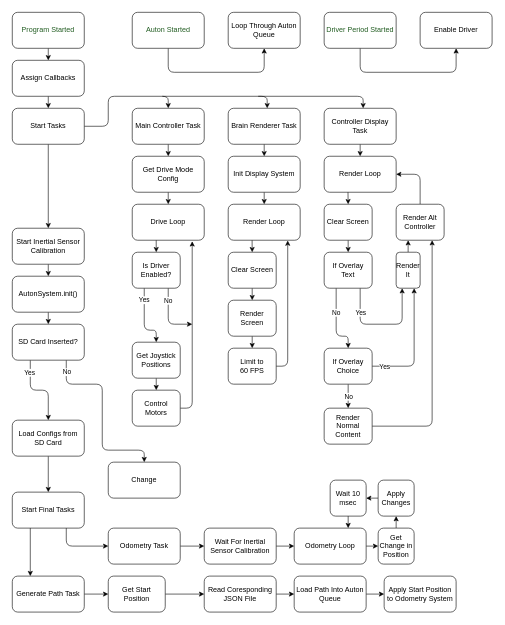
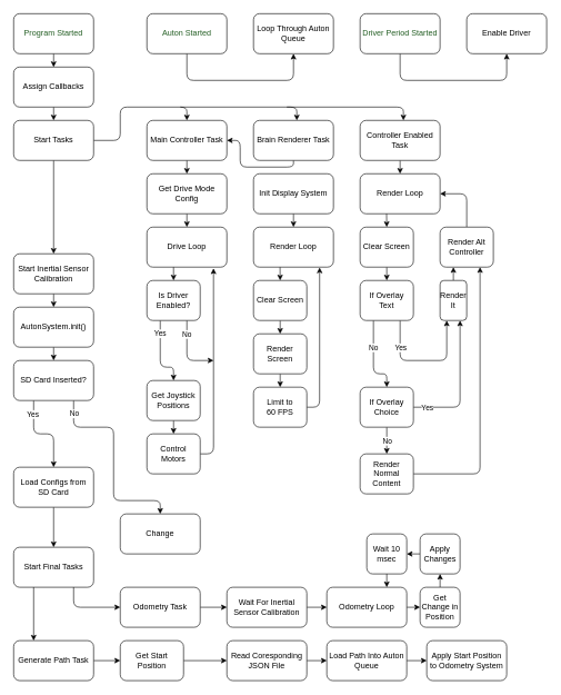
  <mxCell id="0" />
  <mxCell id="1" parent="0" />
  <mxCell id="2" style="edgeStyle=none;html=1;exitX=0.5;exitY=1;exitDx=0;exitDy=0;entryX=0.5;entryY=0;entryDx=0;entryDy=0;rounded=1;" edge="1" parent="1" source="3" target="11"><mxGeometry relative="1" as="geometry" /></mxCell>
  <mxCell id="3" value="Program Started" style="rounded=1;whiteSpace=wrap;html=1;fontColor=#215C21;" vertex="1" parent="1"><mxGeometry x="20" y="20" width="120" height="60" as="geometry" /></mxCell>
  <mxCell id="4" style="edgeStyle=orthogonalEdgeStyle;html=1;exitX=0.5;exitY=1;exitDx=0;exitDy=0;entryX=0.5;entryY=1;entryDx=0;entryDy=0;rounded=1;labelBorderColor=none;" edge="1" parent="1" source="5" target="99"><mxGeometry relative="1" as="geometry"><Array as="points"><mxPoint x="280" y="120" /><mxPoint x="440" y="120" /></Array></mxGeometry></mxCell>
  <mxCell id="5" value="Auton Started" style="rounded=1;whiteSpace=wrap;html=1;fontColor=#215C21;" vertex="1" parent="1"><mxGeometry x="220" y="20" width="120" height="60" as="geometry" /></mxCell>
  <mxCell id="6" style="edgeStyle=orthogonalEdgeStyle;html=1;exitX=0.5;exitY=1;exitDx=0;exitDy=0;entryX=0.5;entryY=1;entryDx=0;entryDy=0;fontColor=#215C21;" edge="1" parent="1" source="7" target="100"><mxGeometry relative="1" as="geometry"><Array as="points"><mxPoint x="600" y="120" /><mxPoint x="760" y="120" /></Array></mxGeometry></mxCell>
  <mxCell id="7" value="Driver Period Started" style="rounded=1;whiteSpace=wrap;html=1;fontColor=#215C21;" vertex="1" parent="1"><mxGeometry x="540" y="20" width="120" height="60" as="geometry" /></mxCell>
  <mxCell id="8" value="" style="edgeStyle=none;html=1;rounded=1;" edge="1" parent="1" source="9" target="22"><mxGeometry relative="1" as="geometry" /></mxCell>
  <mxCell id="9" value="Start Inertial Sensor Calibration" style="rounded=1;whiteSpace=wrap;html=1;" vertex="1" parent="1"><mxGeometry x="20" y="380" width="120" height="60" as="geometry" /></mxCell>
  <mxCell id="10" style="edgeStyle=none;html=1;exitX=0.5;exitY=1;exitDx=0;exitDy=0;entryX=0.5;entryY=0;entryDx=0;entryDy=0;rounded=1;" edge="1" parent="1" source="11" target="14"><mxGeometry relative="1" as="geometry" /></mxCell>
  <mxCell id="11" value="Assign Callbacks" style="rounded=1;whiteSpace=wrap;html=1;" vertex="1" parent="1"><mxGeometry x="20" y="100" width="120" height="60" as="geometry" /></mxCell>
  <mxCell id="12" style="edgeStyle=none;html=1;exitX=0.5;exitY=1;exitDx=0;exitDy=0;entryX=0.5;entryY=0;entryDx=0;entryDy=0;rounded=1;" edge="1" parent="1" source="14" target="9"><mxGeometry relative="1" as="geometry" /></mxCell>
  <mxCell id="13" style="edgeStyle=orthogonalEdgeStyle;html=1;exitX=1;exitY=0.5;exitDx=0;exitDy=0;entryX=0.5;entryY=0;entryDx=0;entryDy=0;rounded=1;" edge="1" parent="1" source="14" target="16"><mxGeometry relative="1" as="geometry"><mxPoint x="240" y="130" as="targetPoint" /><Array as="points"><mxPoint x="180" y="210" /><mxPoint x="180" y="160" /><mxPoint x="280" y="160" /></Array></mxGeometry></mxCell>
  <mxCell id="14" value="Start Tasks" style="rounded=1;whiteSpace=wrap;html=1;" vertex="1" parent="1"><mxGeometry x="20" y="180" width="120" height="60" as="geometry" /></mxCell>
  <mxCell id="15" style="edgeStyle=none;html=1;exitX=0.5;exitY=1;exitDx=0;exitDy=0;entryX=0.5;entryY=0;entryDx=0;entryDy=0;rounded=1;" edge="1" parent="1" source="16" target="24"><mxGeometry relative="1" as="geometry" /></mxCell>
  <mxCell id="16" value="Main Controller Task" style="rounded=1;whiteSpace=wrap;html=1;" vertex="1" parent="1"><mxGeometry x="220" y="180" width="120" height="60" as="geometry" /></mxCell>
- <mxCell id="17" style="edgeStyle=orthogonalEdgeStyle;html=1;exitX=0.5;exitY=1;exitDx=0;exitDy=0;entryX=0.5;entryY=0;entryDx=0;entryDy=0;rounded=1;" edge="1" parent="1" source="18" target="38"><mxGeometry relative="1" as="geometry" /></mxCell>
+ <mxCell id="17" style="edgeStyle=orthogonalEdgeStyle;html=1;exitX=0.5;exitY=1;exitDx=0;exitDy=0;rounded=1;" edge="1" parent="1" source="18" target="16"><mxGeometry relative="1" as="geometry" /></mxCell>
  <mxCell id="18" value="Brain Renderer Task" style="rounded=1;whiteSpace=wrap;html=1;" vertex="1" parent="1"><mxGeometry x="380" y="180" width="120" height="60" as="geometry" /></mxCell>
  <mxCell id="19" style="edgeStyle=orthogonalEdgeStyle;html=1;exitX=0.5;exitY=1;exitDx=0;exitDy=0;entryX=0.5;entryY=0;entryDx=0;entryDy=0;rounded=1;" edge="1" parent="1" source="20" target="46"><mxGeometry relative="1" as="geometry" /></mxCell>
- <mxCell id="20" value="Controller Display Task" style="rounded=1;whiteSpace=wrap;html=1;" vertex="1" parent="1"><mxGeometry x="540" y="180" width="120" height="60" as="geometry" /></mxCell>
+ <mxCell id="20" value="Controller Enabled Task" style="rounded=1;whiteSpace=wrap;html=1;" vertex="1" parent="1"><mxGeometry x="540" y="180" width="120" height="60" as="geometry" /></mxCell>
  <mxCell id="21" style="edgeStyle=orthogonalEdgeStyle;html=1;exitX=0.5;exitY=1;exitDx=0;exitDy=0;entryX=0.5;entryY=0;entryDx=0;entryDy=0;rounded=1;" edge="1" parent="1" source="22" target="71"><mxGeometry relative="1" as="geometry" /></mxCell>
  <mxCell id="22" value="AutonSystem.init()" style="rounded=1;whiteSpace=wrap;html=1;" vertex="1" parent="1"><mxGeometry x="20" y="460" width="120" height="60" as="geometry" /></mxCell>
  <mxCell id="23" style="edgeStyle=none;html=1;exitX=0.5;exitY=1;exitDx=0;exitDy=0;entryX=0.5;entryY=0;entryDx=0;entryDy=0;rounded=1;" edge="1" parent="1" source="24" target="26"><mxGeometry relative="1" as="geometry" /></mxCell>
  <mxCell id="24" value="Get Drive Mode Config" style="rounded=1;whiteSpace=wrap;html=1;" vertex="1" parent="1"><mxGeometry x="220" y="260" width="120" height="60" as="geometry" /></mxCell>
  <mxCell id="25" style="edgeStyle=none;html=1;exitX=0.333;exitY=0.992;exitDx=0;exitDy=0;entryX=0.5;entryY=0;entryDx=0;entryDy=0;exitPerimeter=0;rounded=1;" edge="1" parent="1" source="26" target="30"><mxGeometry relative="1" as="geometry" /></mxCell>
  <mxCell id="26" value="Drive Loop" style="rounded=1;whiteSpace=wrap;html=1;" vertex="1" parent="1"><mxGeometry x="220" y="340" width="120" height="60" as="geometry" /></mxCell>
  <mxCell id="27" value="Yes" style="edgeStyle=orthogonalEdgeStyle;html=1;exitX=0.25;exitY=1;exitDx=0;exitDy=0;entryX=0.5;entryY=0;entryDx=0;entryDy=0;rounded=1;" edge="1" parent="1" source="30" target="32"><mxGeometry x="-0.636" relative="1" as="geometry"><Array as="points"><mxPoint x="240" y="550" /><mxPoint x="260" y="550" /></Array><mxPoint as="offset" /></mxGeometry></mxCell>
  <mxCell id="28" style="edgeStyle=orthogonalEdgeStyle;html=1;exitX=0.75;exitY=1;exitDx=0;exitDy=0;rounded=1;" edge="1" parent="1" source="30"><mxGeometry relative="1" as="geometry"><mxPoint x="320" y="540" as="targetPoint" /><Array as="points"><mxPoint x="280" y="540" /></Array></mxGeometry></mxCell>
  <mxCell id="29" value="No" style="edgeLabel;html=1;align=center;verticalAlign=middle;resizable=0;points=[];rounded=1;" vertex="1" connectable="0" parent="28"><mxGeometry x="-0.596" y="-1" relative="1" as="geometry"><mxPoint as="offset" /></mxGeometry></mxCell>
  <mxCell id="30" value="Is Driver Enabled?" style="rounded=1;whiteSpace=wrap;html=1;" vertex="1" parent="1"><mxGeometry x="220" y="420" width="80" height="60" as="geometry" /></mxCell>
  <mxCell id="31" style="edgeStyle=orthogonalEdgeStyle;html=1;exitX=0.5;exitY=1;exitDx=0;exitDy=0;entryX=0.5;entryY=0;entryDx=0;entryDy=0;rounded=1;" edge="1" parent="1" source="32" target="34"><mxGeometry relative="1" as="geometry" /></mxCell>
  <mxCell id="32" value="Get Joystick Positions" style="rounded=1;whiteSpace=wrap;html=1;" vertex="1" parent="1"><mxGeometry x="220" y="570" width="80" height="60" as="geometry" /></mxCell>
  <mxCell id="33" style="edgeStyle=orthogonalEdgeStyle;html=1;exitX=1;exitY=0.5;exitDx=0;exitDy=0;entryX=0.833;entryY=1.03;entryDx=0;entryDy=0;entryPerimeter=0;rounded=1;" edge="1" parent="1" source="34" target="26"><mxGeometry relative="1" as="geometry" /></mxCell>
  <mxCell id="34" value="Control Motors" style="rounded=1;whiteSpace=wrap;html=1;" vertex="1" parent="1"><mxGeometry x="220" y="650" width="80" height="60" as="geometry" /></mxCell>
  <mxCell id="35" style="edgeStyle=orthogonalEdgeStyle;html=1;entryX=0.5;entryY=0;entryDx=0;entryDy=0;rounded=1;" edge="1" parent="1"><mxGeometry relative="1" as="geometry"><mxPoint x="445" y="180" as="targetPoint" /><mxPoint x="270" y="160" as="sourcePoint" /><Array as="points"><mxPoint x="445" y="160" /></Array></mxGeometry></mxCell>
  <mxCell id="36" style="edgeStyle=orthogonalEdgeStyle;html=1;entryX=0.5;entryY=0;entryDx=0;entryDy=0;rounded=1;" edge="1" parent="1"><mxGeometry relative="1" as="geometry"><mxPoint x="605" y="180" as="targetPoint" /><mxPoint x="430" y="160" as="sourcePoint" /><Array as="points"><mxPoint x="605" y="160" /></Array></mxGeometry></mxCell>
  <mxCell id="37" style="edgeStyle=orthogonalEdgeStyle;html=1;exitX=0.5;exitY=1;exitDx=0;exitDy=0;entryX=0.5;entryY=0;entryDx=0;entryDy=0;rounded=1;" edge="1" parent="1" source="38" target="44"><mxGeometry relative="1" as="geometry" /></mxCell>
  <mxCell id="38" value="Init Display System" style="rounded=1;whiteSpace=wrap;html=1;" vertex="1" parent="1"><mxGeometry x="380" y="260" width="120" height="60" as="geometry" /></mxCell>
  <mxCell id="39" style="edgeStyle=none;html=1;exitX=0.5;exitY=1;exitDx=0;exitDy=0;entryX=0.5;entryY=0;entryDx=0;entryDy=0;rounded=1;" edge="1" parent="1" source="40" target="42"><mxGeometry relative="1" as="geometry" /></mxCell>
  <mxCell id="40" value="Render Screen" style="rounded=1;whiteSpace=wrap;html=1;" vertex="1" parent="1"><mxGeometry x="380" y="500" width="80" height="60" as="geometry" /></mxCell>
  <mxCell id="41" style="edgeStyle=orthogonalEdgeStyle;html=1;exitX=1;exitY=0.5;exitDx=0;exitDy=0;entryX=0.827;entryY=1.009;entryDx=0;entryDy=0;entryPerimeter=0;rounded=1;" edge="1" parent="1" source="42" target="44"><mxGeometry relative="1" as="geometry" /></mxCell>
  <mxCell id="42" value="Limit to &lt;br&gt;60 FPS" style="rounded=1;whiteSpace=wrap;html=1;" vertex="1" parent="1"><mxGeometry x="380" y="580" width="80" height="60" as="geometry" /></mxCell>
  <mxCell id="43" style="edgeStyle=none;html=1;exitX=0.332;exitY=0.986;exitDx=0;exitDy=0;entryX=0.5;entryY=0;entryDx=0;entryDy=0;exitPerimeter=0;rounded=1;" edge="1" parent="1" source="44" target="48"><mxGeometry relative="1" as="geometry" /></mxCell>
  <mxCell id="44" value="Render Loop" style="rounded=1;whiteSpace=wrap;html=1;" vertex="1" parent="1"><mxGeometry x="380" y="340" width="120" height="60" as="geometry" /></mxCell>
  <mxCell id="45" style="edgeStyle=none;html=1;entryX=0.5;entryY=0;entryDx=0;entryDy=0;exitX=0.331;exitY=0.992;exitDx=0;exitDy=0;exitPerimeter=0;rounded=1;" edge="1" parent="1" source="46" target="50"><mxGeometry relative="1" as="geometry" /></mxCell>
  <mxCell id="46" value="Render Loop" style="rounded=1;whiteSpace=wrap;html=1;" vertex="1" parent="1"><mxGeometry x="540" y="260" width="120" height="60" as="geometry" /></mxCell>
  <mxCell id="47" style="edgeStyle=none;html=1;exitX=0.5;exitY=1;exitDx=0;exitDy=0;entryX=0.5;entryY=0;entryDx=0;entryDy=0;rounded=1;" edge="1" parent="1" source="48" target="40"><mxGeometry relative="1" as="geometry" /></mxCell>
  <mxCell id="48" value="Clear Screen" style="rounded=1;whiteSpace=wrap;html=1;" vertex="1" parent="1"><mxGeometry x="380" y="420" width="80" height="60" as="geometry" /></mxCell>
  <mxCell id="49" style="edgeStyle=none;html=1;exitX=0.5;exitY=1;exitDx=0;exitDy=0;entryX=0.5;entryY=0;entryDx=0;entryDy=0;rounded=1;" edge="1" parent="1" source="50" target="55"><mxGeometry relative="1" as="geometry" /></mxCell>
  <mxCell id="50" value="Clear Screen" style="rounded=1;whiteSpace=wrap;html=1;" vertex="1" parent="1"><mxGeometry x="540" y="340" width="80" height="60" as="geometry" /></mxCell>
  <mxCell id="51" style="edgeStyle=orthogonalEdgeStyle;html=1;exitX=0.25;exitY=1;exitDx=0;exitDy=0;entryX=0.5;entryY=0;entryDx=0;entryDy=0;rounded=1;" edge="1" parent="1" source="55" target="62"><mxGeometry relative="1" as="geometry"><Array as="points"><mxPoint x="560" y="560" /><mxPoint x="580" y="560" /></Array></mxGeometry></mxCell>
  <mxCell id="52" value="No" style="edgeLabel;html=1;align=center;verticalAlign=middle;resizable=0;points=[];rounded=1;" vertex="1" connectable="0" parent="51"><mxGeometry x="-0.339" y="-1" relative="1" as="geometry"><mxPoint as="offset" /></mxGeometry></mxCell>
  <mxCell id="53" style="edgeStyle=orthogonalEdgeStyle;html=1;exitX=0.75;exitY=1;exitDx=0;exitDy=0;entryX=0.25;entryY=1;entryDx=0;entryDy=0;rounded=1;" edge="1" parent="1" source="55" target="66"><mxGeometry relative="1" as="geometry"><mxPoint x="680" y="540" as="targetPoint" /><Array as="points"><mxPoint x="600" y="540" /><mxPoint x="670" y="540" /></Array></mxGeometry></mxCell>
  <mxCell id="54" value="Yes" style="edgeLabel;html=1;align=center;verticalAlign=middle;resizable=0;points=[];rounded=1;" vertex="1" connectable="0" parent="53"><mxGeometry x="-0.433" relative="1" as="geometry"><mxPoint y="-14" as="offset" /></mxGeometry></mxCell>
  <mxCell id="55" value="If Overlay&lt;br&gt;Text" style="rounded=1;whiteSpace=wrap;html=1;" vertex="1" parent="1"><mxGeometry x="540" y="420" width="80" height="60" as="geometry" /></mxCell>
  <mxCell id="56" style="edgeStyle=orthogonalEdgeStyle;html=1;exitX=0.5;exitY=0;exitDx=0;exitDy=0;entryX=1;entryY=0.5;entryDx=0;entryDy=0;rounded=1;" edge="1" parent="1" source="57" target="46"><mxGeometry relative="1" as="geometry" /></mxCell>
  <mxCell id="57" value="Render Alt Controller" style="rounded=1;whiteSpace=wrap;html=1;" vertex="1" parent="1"><mxGeometry x="660" y="340" width="80" height="60" as="geometry" /></mxCell>
  <mxCell id="58" style="edgeStyle=none;html=1;exitX=0.5;exitY=1;exitDx=0;exitDy=0;entryX=0.5;entryY=0;entryDx=0;entryDy=0;rounded=1;" edge="1" parent="1" source="62" target="64"><mxGeometry relative="1" as="geometry" /></mxCell>
  <mxCell id="59" value="No" style="edgeLabel;html=1;align=center;verticalAlign=middle;resizable=0;points=[];rounded=1;" vertex="1" connectable="0" parent="58"><mxGeometry x="-0.623" y="1" relative="1" as="geometry"><mxPoint x="-1" y="12" as="offset" /></mxGeometry></mxCell>
  <mxCell id="60" style="edgeStyle=orthogonalEdgeStyle;html=1;exitX=1;exitY=0.5;exitDx=0;exitDy=0;entryX=0.75;entryY=1;entryDx=0;entryDy=0;rounded=1;" edge="1" parent="1" source="62" target="66"><mxGeometry relative="1" as="geometry" /></mxCell>
  <mxCell id="61" value="Yes" style="edgeLabel;html=1;align=center;verticalAlign=middle;resizable=0;points=[];rounded=1;" vertex="1" connectable="0" parent="60"><mxGeometry x="-0.804" y="-1" relative="1" as="geometry"><mxPoint y="-1" as="offset" /></mxGeometry></mxCell>
  <mxCell id="62" value="If Overlay Choice" style="rounded=1;whiteSpace=wrap;html=1;" vertex="1" parent="1"><mxGeometry x="540" y="580" width="80" height="60" as="geometry" /></mxCell>
  <mxCell id="63" style="edgeStyle=orthogonalEdgeStyle;html=1;exitX=1;exitY=0.5;exitDx=0;exitDy=0;entryX=0.75;entryY=1;entryDx=0;entryDy=0;rounded=1;" edge="1" parent="1" source="64" target="57"><mxGeometry relative="1" as="geometry" /></mxCell>
  <mxCell id="64" value="Render Normal Content" style="rounded=1;whiteSpace=wrap;html=1;" vertex="1" parent="1"><mxGeometry x="540" y="680" width="80" height="60" as="geometry" /></mxCell>
  <mxCell id="65" style="edgeStyle=orthogonalEdgeStyle;html=1;exitX=0.5;exitY=0;exitDx=0;exitDy=0;entryX=0.25;entryY=1;entryDx=0;entryDy=0;rounded=1;" edge="1" parent="1" source="66" target="57"><mxGeometry relative="1" as="geometry" /></mxCell>
  <mxCell id="66" value="Render It" style="rounded=1;whiteSpace=wrap;html=1;" vertex="1" parent="1"><mxGeometry x="660" y="420" width="40" height="60" as="geometry" /></mxCell>
  <mxCell id="67" style="edgeStyle=orthogonalEdgeStyle;html=1;exitX=0.25;exitY=1;exitDx=0;exitDy=0;entryX=0.5;entryY=0;entryDx=0;entryDy=0;rounded=1;" edge="1" parent="1" source="71" target="73"><mxGeometry relative="1" as="geometry" /></mxCell>
  <mxCell id="68" value="Yes" style="edgeLabel;html=1;align=center;verticalAlign=middle;resizable=0;points=[];rounded=1;" vertex="1" connectable="0" parent="67"><mxGeometry x="-0.371" y="-2" relative="1" as="geometry"><mxPoint y="-21" as="offset" /></mxGeometry></mxCell>
  <mxCell id="69" style="edgeStyle=orthogonalEdgeStyle;html=1;exitX=0.75;exitY=1;exitDx=0;exitDy=0;entryX=0.5;entryY=0;entryDx=0;entryDy=0;rounded=1;" edge="1" parent="1" source="71" target="74"><mxGeometry relative="1" as="geometry"><Array as="points"><mxPoint x="110" y="640" /><mxPoint x="170" y="640" /><mxPoint x="170" y="750" /><mxPoint x="240" y="750" /></Array></mxGeometry></mxCell>
  <mxCell id="70" value="No" style="edgeLabel;html=1;align=center;verticalAlign=middle;resizable=0;points=[];rounded=1;" vertex="1" connectable="0" parent="69"><mxGeometry x="-0.226" y="2" relative="1" as="geometry"><mxPoint x="-62" y="-37" as="offset" /></mxGeometry></mxCell>
  <mxCell id="71" value="SD Card Inserted?" style="rounded=1;whiteSpace=wrap;html=1;" vertex="1" parent="1"><mxGeometry x="20" y="540" width="120" height="60" as="geometry" /></mxCell>
  <mxCell id="72" style="edgeStyle=orthogonalEdgeStyle;html=1;exitX=0.5;exitY=1;exitDx=0;exitDy=0;entryX=0.5;entryY=0;entryDx=0;entryDy=0;rounded=1;" edge="1" parent="1" source="73" target="77"><mxGeometry relative="1" as="geometry"><Array as="points"><mxPoint x="80" y="760" /><mxPoint x="80" y="760" /></Array></mxGeometry></mxCell>
  <mxCell id="73" value="Load Configs from SD Card" style="rounded=1;whiteSpace=wrap;html=1;" vertex="1" parent="1"><mxGeometry x="20" y="700" width="120" height="60" as="geometry" /></mxCell>
  <mxCell id="74" value="Change" style="rounded=1;whiteSpace=wrap;html=1;" vertex="1" parent="1"><mxGeometry x="180" y="770" width="120" height="60" as="geometry" /></mxCell>
  <mxCell id="75" style="edgeStyle=none;html=1;exitX=0.25;exitY=1;exitDx=0;exitDy=0;entryX=0.25;entryY=0;entryDx=0;entryDy=0;rounded=1;" edge="1" parent="1" source="77" target="81"><mxGeometry relative="1" as="geometry" /></mxCell>
  <mxCell id="76" style="html=1;exitX=0.75;exitY=1;exitDx=0;exitDy=0;entryX=0;entryY=0.5;entryDx=0;entryDy=0;edgeStyle=orthogonalEdgeStyle;rounded=1;" edge="1" parent="1" source="77" target="79"><mxGeometry relative="1" as="geometry" /></mxCell>
  <mxCell id="77" value="Start Final Tasks" style="rounded=1;whiteSpace=wrap;html=1;" vertex="1" parent="1"><mxGeometry x="20" y="820" width="120" height="60" as="geometry" /></mxCell>
  <mxCell id="78" style="edgeStyle=none;html=1;exitX=1;exitY=0.5;exitDx=0;exitDy=0;entryX=0;entryY=0.5;entryDx=0;entryDy=0;rounded=1;" edge="1" parent="1" source="79" target="83"><mxGeometry relative="1" as="geometry" /></mxCell>
  <mxCell id="79" value="Odometry Task" style="rounded=1;whiteSpace=wrap;html=1;" vertex="1" parent="1"><mxGeometry x="180" y="880" width="120" height="60" as="geometry" /></mxCell>
  <mxCell id="80" style="edgeStyle=none;html=1;exitX=1;exitY=0.5;exitDx=0;exitDy=0;entryX=0;entryY=0.5;entryDx=0;entryDy=0;rounded=1;" edge="1" parent="1" source="81" target="85"><mxGeometry relative="1" as="geometry" /></mxCell>
  <mxCell id="81" value="Generate Path Task" style="rounded=1;whiteSpace=wrap;html=1;" vertex="1" parent="1"><mxGeometry x="20" y="960" width="120" height="60" as="geometry" /></mxCell>
  <mxCell id="82" style="edgeStyle=none;html=1;exitX=1;exitY=0.5;exitDx=0;exitDy=0;entryX=0;entryY=0.5;entryDx=0;entryDy=0;rounded=1;" edge="1" parent="1" source="83" target="92"><mxGeometry relative="1" as="geometry" /></mxCell>
  <mxCell id="83" value="Wait For Inertial Sensor Calibration" style="rounded=1;whiteSpace=wrap;html=1;" vertex="1" parent="1"><mxGeometry x="340" y="880" width="120" height="60" as="geometry" /></mxCell>
  <mxCell id="84" style="edgeStyle=none;html=1;exitX=1;exitY=0.5;exitDx=0;exitDy=0;entryX=0;entryY=0.5;entryDx=0;entryDy=0;rounded=1;" edge="1" parent="1" source="85" target="87"><mxGeometry relative="1" as="geometry" /></mxCell>
  <mxCell id="85" value="Get Start Position" style="rounded=1;whiteSpace=wrap;html=1;" vertex="1" parent="1"><mxGeometry x="180" y="960" width="95" height="60" as="geometry" /></mxCell>
  <mxCell id="86" style="edgeStyle=none;html=1;exitX=1;exitY=0.5;exitDx=0;exitDy=0;entryX=0;entryY=0.5;entryDx=0;entryDy=0;rounded=1;" edge="1" parent="1" source="87" target="89"><mxGeometry relative="1" as="geometry" /></mxCell>
  <mxCell id="87" value="Read Coresponding JSON File" style="rounded=1;whiteSpace=wrap;html=1;" vertex="1" parent="1"><mxGeometry x="340" y="960" width="120" height="60" as="geometry" /></mxCell>
  <mxCell id="88" style="edgeStyle=none;html=1;exitX=1;exitY=0.5;exitDx=0;exitDy=0;entryX=0;entryY=0.5;entryDx=0;entryDy=0;rounded=1;" edge="1" parent="1" source="89" target="90"><mxGeometry relative="1" as="geometry" /></mxCell>
  <mxCell id="89" value="Load Path Into Auton Queue" style="rounded=1;whiteSpace=wrap;html=1;" vertex="1" parent="1"><mxGeometry x="490" y="960" width="120" height="60" as="geometry" /></mxCell>
  <mxCell id="90" value="Apply Start Position to Odometry System" style="rounded=1;whiteSpace=wrap;html=1;" vertex="1" parent="1"><mxGeometry x="640" y="960" width="120" height="60" as="geometry" /></mxCell>
  <mxCell id="91" style="edgeStyle=none;html=1;exitX=1;exitY=0.5;exitDx=0;exitDy=0;entryX=0;entryY=0.5;entryDx=0;entryDy=0;rounded=1;" edge="1" parent="1" source="92" target="94"><mxGeometry relative="1" as="geometry" /></mxCell>
  <mxCell id="92" value="Odometry Loop" style="rounded=1;whiteSpace=wrap;html=1;" vertex="1" parent="1"><mxGeometry x="490" y="880" width="120" height="60" as="geometry" /></mxCell>
  <mxCell id="93" style="edgeStyle=none;html=1;exitX=0.5;exitY=0;exitDx=0;exitDy=0;entryX=0.5;entryY=1;entryDx=0;entryDy=0;rounded=1;" edge="1" parent="1" source="94" target="96"><mxGeometry relative="1" as="geometry" /></mxCell>
  <mxCell id="94" value="Get Change in Position" style="rounded=1;whiteSpace=wrap;html=1;" vertex="1" parent="1"><mxGeometry x="630" y="880" width="60" height="60" as="geometry" /></mxCell>
  <mxCell id="95" style="edgeStyle=none;html=1;exitX=0;exitY=0.5;exitDx=0;exitDy=0;entryX=1;entryY=0.5;entryDx=0;entryDy=0;rounded=1;" edge="1" parent="1" source="96" target="98"><mxGeometry relative="1" as="geometry" /></mxCell>
  <mxCell id="96" value="Apply Changes" style="rounded=1;whiteSpace=wrap;html=1;" vertex="1" parent="1"><mxGeometry x="630" y="800" width="60" height="60" as="geometry" /></mxCell>
  <mxCell id="97" style="edgeStyle=none;html=1;exitX=0.5;exitY=1;exitDx=0;exitDy=0;entryX=0.75;entryY=0;entryDx=0;entryDy=0;rounded=1;" edge="1" parent="1" source="98" target="92"><mxGeometry relative="1" as="geometry" /></mxCell>
  <mxCell id="98" value="Wait 10 msec" style="rounded=1;whiteSpace=wrap;html=1;" vertex="1" parent="1"><mxGeometry x="550" y="800" width="60" height="60" as="geometry" /></mxCell>
  <mxCell id="99" value="Loop Through Auton Queue" style="rounded=1;whiteSpace=wrap;html=1;" vertex="1" parent="1"><mxGeometry x="380" y="20" width="120" height="60" as="geometry" /></mxCell>
  <mxCell id="100" value="Enable Driver" style="rounded=1;whiteSpace=wrap;html=1;fontColor=default;" vertex="1" parent="1"><mxGeometry x="700" y="20" width="120" height="60" as="geometry" /></mxCell>
